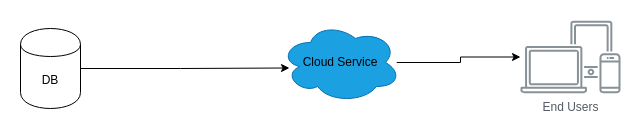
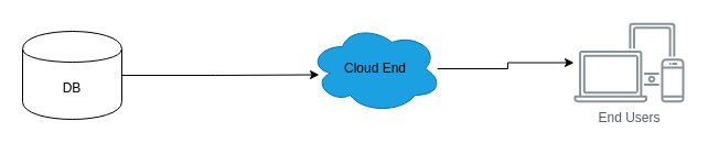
  <mxCell id="0" />
  <mxCell id="1" parent="0" />
  <mxCell id="2" value="" style="edgeStyle=orthogonalEdgeStyle;rounded=0;orthogonalLoop=1;jettySize=auto;html=1;entryX=0.16;entryY=0.55;entryDx=0;entryDy=0;entryPerimeter=0;strokeColor=#000000;" edge="1" parent="1" source="3" target="5"><mxGeometry relative="1" as="geometry"><mxPoint x="280" y="68" as="targetPoint" /></mxGeometry></mxCell>
- <mxCell id="3" value="DB" style="shape=cylinder;whiteSpace=wrap;html=1;boundedLbl=1;backgroundOutline=1;" vertex="1" parent="1"><mxGeometry x="20" y="28" width="60" height="80" as="geometry" /></mxCell>
+ <mxCell id="3" value="DB" style="shape=cylinder;whiteSpace=wrap;html=1;boundedLbl=1;backgroundOutline=1;" vertex="1" parent="1"><mxGeometry x="20" y="28" width="90" height="80" as="geometry" /></mxCell>
  <mxCell id="4" style="edgeStyle=orthogonalEdgeStyle;rounded=0;orthogonalLoop=1;jettySize=auto;html=1;exitX=0.875;exitY=0.5;exitDx=0;exitDy=0;exitPerimeter=0;strokeColor=#000000;" edge="1" parent="1" source="5" target="6"><mxGeometry relative="1" as="geometry" /></mxCell>
- <mxCell id="5" value="&lt;font color=&quot;#000000&quot;&gt;Cloud Service&lt;/font&gt;" style="ellipse;shape=cloud;whiteSpace=wrap;html=1;fillColor=#1ba1e2;perimeterSpacing=15;strokeColor=#006EAF;fontColor=#ffffff;" vertex="1" parent="1"><mxGeometry x="280" y="22" width="120" height="80" as="geometry" /></mxCell>
+ <mxCell id="5" value="&lt;font color=&quot;#000000&quot;&gt;Cloud End&lt;/font&gt;" style="ellipse;shape=cloud;whiteSpace=wrap;html=1;fillColor=#1ba1e2;perimeterSpacing=15;strokeColor=#006EAF;fontColor=#ffffff;" vertex="1" parent="1"><mxGeometry x="280" y="22" width="120" height="80" as="geometry" /></mxCell>
  <mxCell id="6" value="End Users" style="outlineConnect=0;gradientColor=none;fontColor=#545B64;strokeColor=none;fillColor=#879196;dashed=0;verticalLabelPosition=bottom;verticalAlign=top;align=center;html=1;fontSize=12;fontStyle=0;aspect=fixed;shape=mxgraph.aws4.illustration_devices;pointerEvents=1" vertex="1" parent="1"><mxGeometry x="520" y="20" width="100" height="73" as="geometry" /></mxCell>
